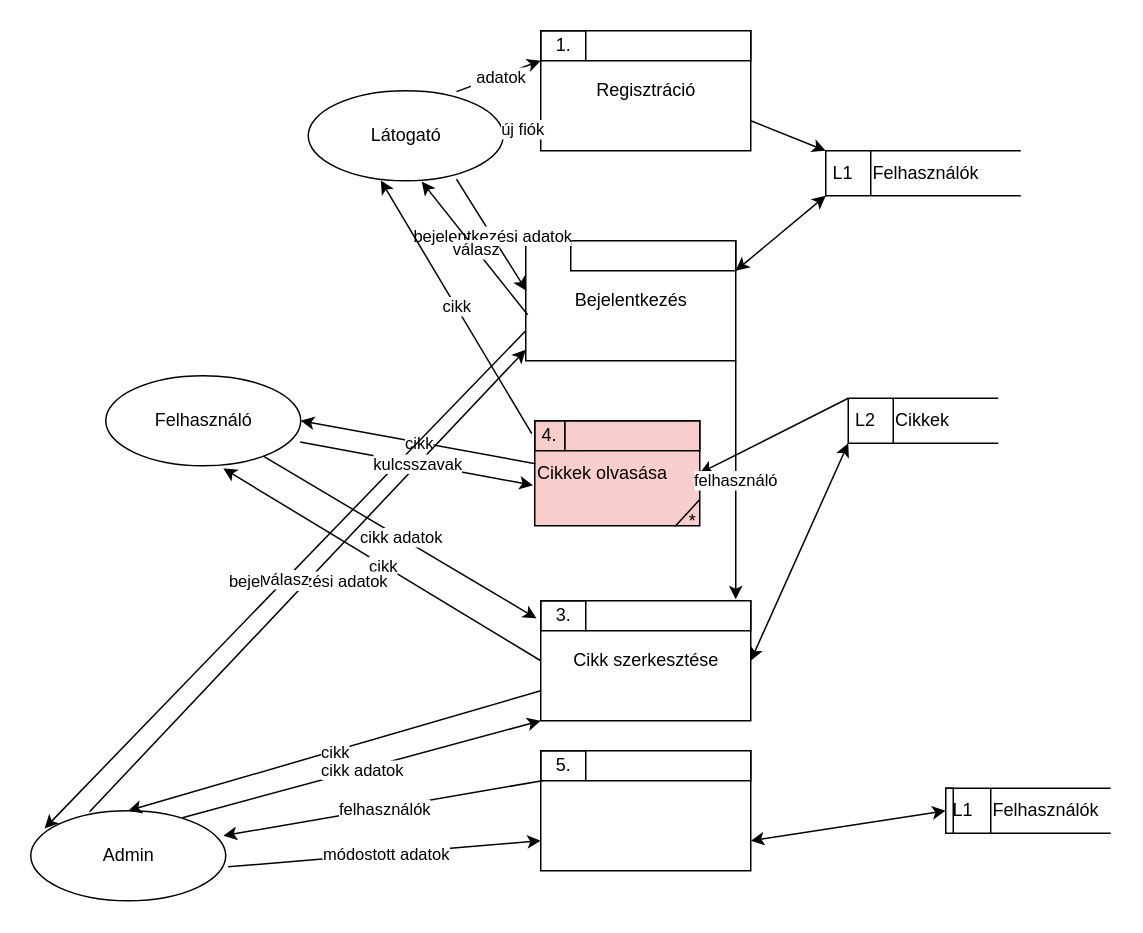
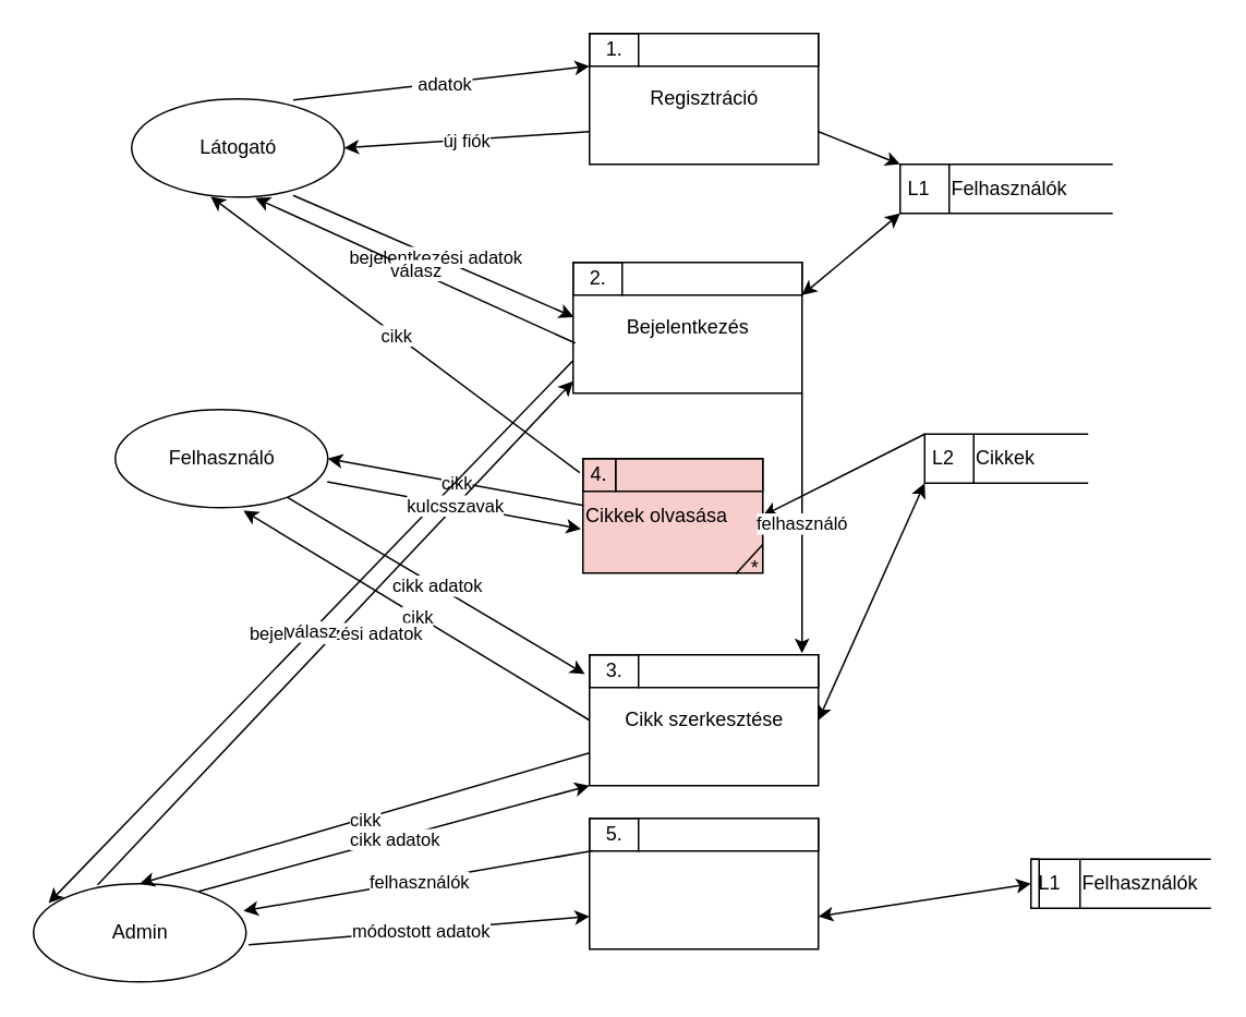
  <mxCell id="0" />
  <mxCell id="1" parent="0" />
- <mxCell id="2" value="Látogató" style="shape=ellipse;html=1;dashed=0;whitespace=wrap;perimeter=ellipsePerimeter;" vertex="1" parent="1"><mxGeometry x="205" y="60" width="130" height="60" as="geometry" /></mxCell>
+ <mxCell id="2" value="Látogató" style="shape=ellipse;html=1;dashed=0;whitespace=wrap;perimeter=ellipsePerimeter;" vertex="1" parent="1"><mxGeometry x="80" y="60" width="130" height="60" as="geometry" /></mxCell>
  <mxCell id="3" value="" style="group" vertex="1" connectable="0" parent="1"><mxGeometry x="360" y="20" width="140" height="80" as="geometry" /></mxCell>
  <mxCell id="4" value="" style="html=1;dashed=0;whitespace=wrap;rounded=0;sketch=0;strokeColor=#000000;align=left;" vertex="1" parent="3"><mxGeometry width="140" height="80" as="geometry" /></mxCell>
  <mxCell id="5" value="1." style="text;html=1;resizable=0;autosize=1;align=center;verticalAlign=middle;points=[];fillColor=none;rounded=0;sketch=0;strokeColor=#000000;" vertex="1" parent="3"><mxGeometry width="30" height="20" as="geometry" /></mxCell>
  <mxCell id="6" value="Regisztráció" style="text;html=1;resizable=0;autosize=1;align=center;verticalAlign=middle;points=[];fillColor=none;strokeColor=none;rounded=0;sketch=0;" vertex="1" parent="3"><mxGeometry x="30" y="30" width="80" height="20" as="geometry" /></mxCell>
  <mxCell id="7" value="" style="rounded=0;whiteSpace=wrap;html=1;sketch=0;strokeColor=#000000;align=left;" vertex="1" parent="3"><mxGeometry x="30.0" width="110" height="20" as="geometry" /></mxCell>
  <mxCell id="8" value="" style="endArrow=classic;html=1;rounded=0;exitX=0.76;exitY=0.01;exitDx=0;exitDy=0;exitPerimeter=0;entryX=0;entryY=0.25;entryDx=0;entryDy=0;fontStyle=1" edge="1" parent="1" source="2" target="4"><mxGeometry relative="1" as="geometry"><mxPoint x="360" y="260" as="sourcePoint" /><mxPoint x="290" y="70" as="targetPoint" /></mxGeometry></mxCell>
  <mxCell id="9" value="&amp;nbsp;adatok" style="edgeLabel;resizable=0;html=1;align=center;verticalAlign=middle;" connectable="0" vertex="1" parent="8"><mxGeometry relative="1" as="geometry" /></mxCell>
  <mxCell id="10" value="" style="endArrow=none;html=1;rounded=0;exitX=1;exitY=0.5;exitDx=0;exitDy=0;entryX=0;entryY=0.75;entryDx=0;entryDy=0;startArrow=classic;startFill=1;endFill=0;" edge="1" parent="1" source="2" target="4"><mxGeometry relative="1" as="geometry"><mxPoint x="220" y="100.3" as="sourcePoint" /><mxPoint x="401.2" y="79.7" as="targetPoint" /></mxGeometry></mxCell>
  <mxCell id="11" value="új fiók" style="edgeLabel;resizable=0;html=1;align=center;verticalAlign=middle;" connectable="0" vertex="1" parent="10"><mxGeometry relative="1" as="geometry" /></mxCell>
  <mxCell id="12" value="" style="group" vertex="1" connectable="0" parent="1"><mxGeometry x="350" y="160" width="140" height="80" as="geometry" /></mxCell>
  <mxCell id="13" value="" style="html=1;dashed=0;whitespace=wrap;rounded=0;sketch=0;strokeColor=#000000;align=left;" vertex="1" parent="12"><mxGeometry width="140" height="80" as="geometry" /></mxCell>
+ <mxCell id="14" value="2." style="text;html=1;resizable=0;autosize=1;align=center;verticalAlign=middle;points=[];fillColor=none;rounded=0;sketch=0;strokeColor=#000000;" vertex="1" parent="12"><mxGeometry width="30" height="20" as="geometry" /></mxCell>
  <mxCell id="15" value="Bejelentkezés" style="text;html=1;resizable=0;autosize=1;align=center;verticalAlign=middle;points=[];fillColor=none;strokeColor=none;rounded=0;sketch=0;" vertex="1" parent="12"><mxGeometry x="25" y="30" width="90" height="20" as="geometry" /></mxCell>
  <mxCell id="16" value="" style="rounded=0;whiteSpace=wrap;html=1;sketch=0;strokeColor=#000000;align=left;" vertex="1" parent="12"><mxGeometry x="30.0" width="110" height="20" as="geometry" /></mxCell>
  <mxCell id="17" value="" style="endArrow=classic;html=1;rounded=0;exitX=0.76;exitY=0.983;exitDx=0;exitDy=0;exitPerimeter=0;entryX=0.003;entryY=0.417;entryDx=0;entryDy=0;entryPerimeter=0;" edge="1" parent="1" source="2" target="13"><mxGeometry relative="1" as="geometry"><mxPoint x="170" y="180.6" as="sourcePoint" /><mxPoint x="351.2" y="160" as="targetPoint" /></mxGeometry></mxCell>
  <mxCell id="18" value="bejelentkezési adatok" style="edgeLabel;resizable=0;html=1;align=center;verticalAlign=middle;" connectable="0" vertex="1" parent="17"><mxGeometry relative="1" as="geometry" /></mxCell>
  <mxCell id="19" value="" style="endArrow=none;html=1;rounded=0;exitX=0.582;exitY=1.01;exitDx=0;exitDy=0;exitPerimeter=0;entryX=0.009;entryY=0.617;entryDx=0;entryDy=0;entryPerimeter=0;startArrow=classic;startFill=1;endFill=0;" edge="1" parent="1" source="2" target="13"><mxGeometry relative="1" as="geometry"><mxPoint x="188.8" y="128.98" as="sourcePoint" /><mxPoint x="370.42" y="183.36" as="targetPoint" /></mxGeometry></mxCell>
  <mxCell id="20" value="válasz" style="edgeLabel;resizable=0;html=1;align=center;verticalAlign=middle;" connectable="0" vertex="1" parent="19"><mxGeometry relative="1" as="geometry" /></mxCell>
  <mxCell id="21" value="L1&lt;span style=&quot;white-space: pre&quot;&gt;&#09;&lt;/span&gt;Felhasználók" style="html=1;dashed=0;whitespace=wrap;shape=mxgraph.dfd.dataStoreID;align=left;spacingLeft=3;points=[[0,0],[0.5,0],[1,0],[0,0.5],[1,0.5],[0,1],[0.5,1],[1,1]];" vertex="1" parent="1"><mxGeometry x="550" y="100" width="130" height="30" as="geometry" /></mxCell>
  <mxCell id="22" value="Felhasználó" style="shape=ellipse;html=1;dashed=0;whitespace=wrap;perimeter=ellipsePerimeter;" vertex="1" parent="1"><mxGeometry x="70" y="250" width="130" height="60" as="geometry" /></mxCell>
  <mxCell id="23" value="" style="group" vertex="1" connectable="0" parent="1"><mxGeometry x="356" y="280" width="115" height="77" as="geometry" /></mxCell>
  <mxCell id="24" value="" style="whiteSpace=wrap;html=1;rounded=0;sketch=0;align=left;" vertex="1" parent="23"><mxGeometry width="20" height="20" as="geometry" /></mxCell>
  <mxCell id="25" value="Cikkek olvasása" style="html=1;dashed=0;whitespace=wrap;rounded=0;sketch=0;align=left;fillColor=#f8cecc;" vertex="1" parent="23"><mxGeometry width="110" height="70" as="geometry" /></mxCell>
  <mxCell id="26" value="4." style="text;html=1;fillColor=none;align=center;verticalAlign=middle;whiteSpace=wrap;rounded=0;sketch=0;strokeColor=#000000;" vertex="1" parent="23"><mxGeometry width="20" height="20" as="geometry" /></mxCell>
  <mxCell id="27" value="&amp;nbsp; &amp;nbsp; &amp;nbsp; &amp;nbsp; &amp;nbsp; &amp;nbsp; &amp;nbsp; &amp;nbsp; &amp;nbsp; &amp;nbsp; &amp;nbsp;&amp;nbsp;" style="text;html=1;resizable=0;autosize=1;align=center;verticalAlign=middle;points=[];fillColor=none;rounded=0;sketch=0;strokeColor=#000000;" vertex="1" parent="23"><mxGeometry x="20" width="90" height="20" as="geometry" /></mxCell>
  <mxCell id="28" value="" style="endArrow=none;html=1;entryX=1;entryY=0.75;entryDx=0;entryDy=0;exitX=0.85;exitY=1.008;exitDx=0;exitDy=0;exitPerimeter=0;rounded=0;" edge="1" parent="23" source="25" target="25"><mxGeometry width="50" height="50" relative="1" as="geometry"><mxPoint x="-30" y="20" as="sourcePoint" /><mxPoint x="20" y="-30" as="targetPoint" /></mxGeometry></mxCell>
  <mxCell id="29" value="*" style="text;html=1;resizable=0;autosize=1;align=center;verticalAlign=middle;points=[];fillColor=none;strokeColor=none;rounded=0;sketch=0;" vertex="1" parent="23"><mxGeometry x="95" y="57" width="20" height="20" as="geometry" /></mxCell>
  <mxCell id="30" value="" style="group" vertex="1" connectable="0" parent="1"><mxGeometry x="360" y="400" width="140" height="80" as="geometry" /></mxCell>
  <mxCell id="31" value="" style="html=1;dashed=0;whitespace=wrap;rounded=0;sketch=0;strokeColor=#000000;align=left;" vertex="1" parent="30"><mxGeometry width="140" height="80" as="geometry" /></mxCell>
  <mxCell id="32" value="3." style="text;html=1;resizable=0;autosize=1;align=center;verticalAlign=middle;points=[];fillColor=none;rounded=0;sketch=0;strokeColor=#000000;" vertex="1" parent="30"><mxGeometry width="30" height="20" as="geometry" /></mxCell>
  <mxCell id="33" value="Cikk szerkesztése" style="text;html=1;resizable=0;autosize=1;align=center;verticalAlign=middle;points=[];fillColor=none;strokeColor=none;rounded=0;sketch=0;" vertex="1" parent="30"><mxGeometry x="15" y="30" width="110" height="20" as="geometry" /></mxCell>
  <mxCell id="34" value="" style="rounded=0;whiteSpace=wrap;html=1;sketch=0;strokeColor=#000000;align=left;" vertex="1" parent="30"><mxGeometry x="30.0" width="110" height="20" as="geometry" /></mxCell>
  <mxCell id="35" value="" style="endArrow=none;html=1;rounded=0;exitX=1;exitY=0.5;exitDx=0;exitDy=0;entryX=0.004;entryY=0.409;entryDx=0;entryDy=0;entryPerimeter=0;startArrow=classic;startFill=1;endFill=0;" edge="1" parent="1" source="22" target="25"><mxGeometry relative="1" as="geometry"><mxPoint x="188.8" y="128.98" as="sourcePoint" /><mxPoint x="360.42" y="203.36" as="targetPoint" /></mxGeometry></mxCell>
  <mxCell id="36" value="cikk" style="edgeLabel;resizable=0;html=1;align=center;verticalAlign=middle;" connectable="0" vertex="1" parent="35"><mxGeometry relative="1" as="geometry" /></mxCell>
  <mxCell id="37" value="" style="endArrow=none;html=1;rounded=0;exitX=0.372;exitY=0.997;exitDx=0;exitDy=0;entryX=-0.018;entryY=0.123;entryDx=0;entryDy=0;entryPerimeter=0;startArrow=classic;startFill=1;endFill=0;exitPerimeter=0;" edge="1" parent="1" source="2" target="25"><mxGeometry relative="1" as="geometry"><mxPoint x="210" y="290" as="sourcePoint" /><mxPoint x="366.44" y="318.63" as="targetPoint" /></mxGeometry></mxCell>
  <mxCell id="38" value="cikk" style="edgeLabel;resizable=0;html=1;align=center;verticalAlign=middle;" connectable="0" vertex="1" parent="37"><mxGeometry relative="1" as="geometry" /></mxCell>
  <mxCell id="39" value="" style="endArrow=classic;html=1;rounded=0;entryX=-0.093;entryY=0.59;entryDx=0;entryDy=0;entryPerimeter=0;startArrow=none;startFill=0;endFill=1;" edge="1" parent="1" source="22" target="32"><mxGeometry relative="1" as="geometry"><mxPoint x="210" y="290" as="sourcePoint" /><mxPoint x="366.44" y="318.63" as="targetPoint" /></mxGeometry></mxCell>
  <mxCell id="40" value="cikk adatok" style="edgeLabel;resizable=0;html=1;align=center;verticalAlign=middle;" connectable="0" vertex="1" parent="39"><mxGeometry relative="1" as="geometry" /></mxCell>
  <mxCell id="41" value="" style="endArrow=none;html=1;rounded=0;exitX=0.603;exitY=1.03;exitDx=0;exitDy=0;entryX=0;entryY=0.5;entryDx=0;entryDy=0;startArrow=classic;startFill=1;endFill=0;exitPerimeter=0;" edge="1" parent="1" source="22" target="31"><mxGeometry relative="1" as="geometry"><mxPoint x="210" y="290" as="sourcePoint" /><mxPoint x="366.44" y="318.63" as="targetPoint" /></mxGeometry></mxCell>
  <mxCell id="42" value="cikk" style="edgeLabel;resizable=0;html=1;align=center;verticalAlign=middle;" connectable="0" vertex="1" parent="41"><mxGeometry relative="1" as="geometry" /></mxCell>
  <mxCell id="43" value="L2&lt;span style=&quot;white-space: pre&quot;&gt;&#09;&lt;/span&gt;Cikkek" style="html=1;dashed=0;whitespace=wrap;shape=mxgraph.dfd.dataStoreID;align=left;spacingLeft=3;points=[[0,0],[0.5,0],[1,0],[0,0.5],[1,0.5],[0,1],[0.5,1],[1,1]];" vertex="1" parent="1"><mxGeometry x="565" y="265" width="100" height="30" as="geometry" /></mxCell>
  <mxCell id="44" value="" style="endArrow=classic;html=1;rounded=0;exitX=0;exitY=1;exitDx=0;exitDy=0;entryX=1;entryY=0.5;entryDx=0;entryDy=0;startArrow=classic;startFill=1;endFill=1;" edge="1" parent="1" source="43" target="31"><mxGeometry relative="1" as="geometry"><mxPoint x="158.39" y="321.8" as="sourcePoint" /><mxPoint x="354" y="440" as="targetPoint" /></mxGeometry></mxCell>
  <mxCell id="45" value="" style="endArrow=classic;html=1;rounded=0;exitX=0;exitY=0;exitDx=0;exitDy=0;entryX=1;entryY=0.5;entryDx=0;entryDy=0;startArrow=none;startFill=0;endFill=1;" edge="1" parent="1" source="43" target="25"><mxGeometry relative="1" as="geometry"><mxPoint x="575" y="290" as="sourcePoint" /><mxPoint x="494" y="440" as="targetPoint" /></mxGeometry></mxCell>
  <mxCell id="46" value="" style="endArrow=classic;html=1;rounded=0;exitX=0;exitY=1;exitDx=0;exitDy=0;startArrow=classic;startFill=1;endFill=1;entryX=1;entryY=0.25;entryDx=0;entryDy=0;" edge="1" parent="1" source="21" target="13"><mxGeometry relative="1" as="geometry"><mxPoint x="575" y="305" as="sourcePoint" /><mxPoint x="500" y="270" as="targetPoint" /></mxGeometry></mxCell>
  <mxCell id="47" value="" style="endArrow=none;html=1;rounded=0;exitX=0;exitY=0;exitDx=0;exitDy=0;entryX=1;entryY=0.75;entryDx=0;entryDy=0;startArrow=classic;startFill=1;endFill=0;" edge="1" parent="1" source="21" target="4"><mxGeometry relative="1" as="geometry"><mxPoint x="585" y="315" as="sourcePoint" /><mxPoint x="504" y="430" as="targetPoint" /></mxGeometry></mxCell>
  <mxCell id="48" value="Admin" style="shape=ellipse;html=1;dashed=0;whitespace=wrap;perimeter=ellipsePerimeter;" vertex="1" parent="1"><mxGeometry x="20" y="540" width="130" height="60" as="geometry" /></mxCell>
  <mxCell id="49" value="" style="group" vertex="1" connectable="0" parent="1"><mxGeometry x="360" y="500" width="140" height="80" as="geometry" /></mxCell>
  <mxCell id="50" value="" style="html=1;dashed=0;whitespace=wrap;rounded=0;sketch=0;strokeColor=#000000;align=left;" vertex="1" parent="49"><mxGeometry width="140" height="80" as="geometry" /></mxCell>
  <mxCell id="51" value="5." style="text;html=1;resizable=0;autosize=1;align=center;verticalAlign=middle;points=[];fillColor=none;rounded=0;sketch=0;strokeColor=#000000;" vertex="1" parent="49"><mxGeometry width="30" height="20" as="geometry" /></mxCell>
  <mxCell id="52" value="" style="rounded=0;whiteSpace=wrap;html=1;sketch=0;strokeColor=#000000;align=left;" vertex="1" parent="49"><mxGeometry x="30.0" width="110" height="20" as="geometry" /></mxCell>
  <mxCell id="53" value="L1&lt;span style=&quot;white-space: pre&quot;&gt;&#09;&lt;/span&gt;Felhasználók" style="html=1;dashed=0;whitespace=wrap;shape=mxgraph.dfd.dataStoreID;align=left;spacingLeft=3;points=[[0,0],[0.5,0],[1,0],[0,0.5],[1,0.5],[0,1],[0.5,1],[1,1]];" vertex="1" parent="1"><mxGeometry x="630" y="525" width="110" height="30" as="geometry" /></mxCell>
  <mxCell id="54" value="" style="whiteSpace=wrap;html=1;" vertex="1" parent="1"><mxGeometry x="630" y="525" width="5" height="30" as="geometry" /></mxCell>
  <mxCell id="55" value="" style="endArrow=classic;html=1;rounded=0;exitX=1;exitY=0.75;exitDx=0;exitDy=0;entryX=0;entryY=0.5;entryDx=0;entryDy=0;startArrow=classic;startFill=1;endFill=1;" edge="1" parent="1" source="50" target="54"><mxGeometry relative="1" as="geometry"><mxPoint x="196.75" y="492.18" as="sourcePoint" /><mxPoint x="370" y="570" as="targetPoint" /><Array as="points" /></mxGeometry></mxCell>
  <mxCell id="56" value="" style="endArrow=classic;html=1;rounded=0;exitX=1.012;exitY=0.623;exitDx=0;exitDy=0;exitPerimeter=0;entryX=0;entryY=0.75;entryDx=0;entryDy=0;" edge="1" parent="1" source="48" target="50"><mxGeometry relative="1" as="geometry"><mxPoint x="360" y="380" as="sourcePoint" /><mxPoint x="460" y="380" as="targetPoint" /></mxGeometry></mxCell>
  <mxCell id="57" value="módostott adatok" style="edgeLabel;resizable=0;html=1;align=center;verticalAlign=middle;" connectable="0" vertex="1" parent="56"><mxGeometry relative="1" as="geometry" /></mxCell>
  <mxCell id="58" value="" style="endArrow=classic;html=1;rounded=0;exitX=0.067;exitY=0.99;exitDx=0;exitDy=0;exitPerimeter=0;entryX=0.988;entryY=0.277;entryDx=0;entryDy=0;entryPerimeter=0;" edge="1" parent="1" source="51" target="48"><mxGeometry relative="1" as="geometry"><mxPoint x="211.56" y="497.38" as="sourcePoint" /><mxPoint x="380" y="580" as="targetPoint" /></mxGeometry></mxCell>
  <mxCell id="59" value="felhasználók" style="edgeLabel;resizable=0;html=1;align=center;verticalAlign=middle;" connectable="0" vertex="1" parent="58"><mxGeometry relative="1" as="geometry" /></mxCell>
  <mxCell id="60" value="" style="endArrow=classic;html=1;rounded=0;entryX=0;entryY=1;entryDx=0;entryDy=0;startArrow=none;startFill=0;endFill=1;exitX=0.778;exitY=0.077;exitDx=0;exitDy=0;exitPerimeter=0;" edge="1" parent="1" source="48" target="31"><mxGeometry relative="1" as="geometry"><mxPoint x="185.045" y="313.63" as="sourcePoint" /><mxPoint x="367.21" y="421.8" as="targetPoint" /></mxGeometry></mxCell>
  <mxCell id="61" value="cikk adatok" style="edgeLabel;resizable=0;html=1;align=center;verticalAlign=middle;" connectable="0" vertex="1" parent="60"><mxGeometry relative="1" as="geometry" /></mxCell>
  <mxCell id="62" value="" style="endArrow=none;html=1;rounded=0;exitX=0.5;exitY=0;exitDx=0;exitDy=0;entryX=0;entryY=0.75;entryDx=0;entryDy=0;startArrow=classic;startFill=1;endFill=0;" edge="1" parent="1" source="48" target="31"><mxGeometry relative="1" as="geometry"><mxPoint x="158.39" y="321.8" as="sourcePoint" /><mxPoint x="370" y="450" as="targetPoint" /></mxGeometry></mxCell>
  <mxCell id="63" value="cikk" style="edgeLabel;resizable=0;html=1;align=center;verticalAlign=middle;" connectable="0" vertex="1" parent="62"><mxGeometry relative="1" as="geometry" /></mxCell>
  <mxCell id="64" value="" style="endArrow=classic;html=1;rounded=0;exitX=0.302;exitY=0.01;exitDx=0;exitDy=0;exitPerimeter=0;entryX=0;entryY=0.908;entryDx=0;entryDy=0;entryPerimeter=0;" edge="1" parent="1" source="48" target="13"><mxGeometry relative="1" as="geometry"><mxPoint x="188.8" y="128.98" as="sourcePoint" /><mxPoint x="360.42" y="203.36" as="targetPoint" /></mxGeometry></mxCell>
  <mxCell id="65" value="bejelentkezési adatok" style="edgeLabel;resizable=0;html=1;align=center;verticalAlign=middle;" connectable="0" vertex="1" parent="64"><mxGeometry relative="1" as="geometry" /></mxCell>
  <mxCell id="66" value="" style="endArrow=none;html=1;rounded=0;exitX=0.071;exitY=0.197;exitDx=0;exitDy=0;entryX=0;entryY=0.75;entryDx=0;entryDy=0;startArrow=classic;startFill=1;endFill=0;exitPerimeter=0;" edge="1" parent="1" source="48" target="13"><mxGeometry relative="1" as="geometry"><mxPoint x="165.66" y="130.6" as="sourcePoint" /><mxPoint x="361.26" y="219.36" as="targetPoint" /></mxGeometry></mxCell>
  <mxCell id="67" value="válasz" style="edgeLabel;resizable=0;html=1;align=center;verticalAlign=middle;" connectable="0" vertex="1" parent="66"><mxGeometry relative="1" as="geometry" /></mxCell>
  <mxCell id="68" value="" style="endArrow=none;html=1;rounded=0;exitX=0.909;exitY=-0.05;exitDx=0;exitDy=0;entryX=1;entryY=1;entryDx=0;entryDy=0;startArrow=classic;startFill=1;endFill=0;exitPerimeter=0;" edge="1" parent="1" source="34" target="13"><mxGeometry relative="1" as="geometry"><mxPoint x="400" y="275" as="sourcePoint" /><mxPoint x="550" y="265" as="targetPoint" /></mxGeometry></mxCell>
  <mxCell id="69" value="felhasználó" style="edgeLabel;resizable=0;html=1;align=center;verticalAlign=middle;" connectable="0" vertex="1" parent="68"><mxGeometry relative="1" as="geometry" /></mxCell>
  <mxCell id="70" value="" style="endArrow=classic;html=1;rounded=0;exitX=0.997;exitY=0.737;exitDx=0;exitDy=0;entryX=-0.011;entryY=0.614;entryDx=0;entryDy=0;entryPerimeter=0;startArrow=none;startFill=0;endFill=1;exitPerimeter=0;" edge="1" parent="1" source="22" target="25"><mxGeometry relative="1" as="geometry"><mxPoint x="210" y="290" as="sourcePoint" /><mxPoint x="366.44" y="318.63" as="targetPoint" /></mxGeometry></mxCell>
  <mxCell id="71" value="kulcsszavak" style="edgeLabel;resizable=0;html=1;align=center;verticalAlign=middle;" connectable="0" vertex="1" parent="70"><mxGeometry relative="1" as="geometry" /></mxCell>
